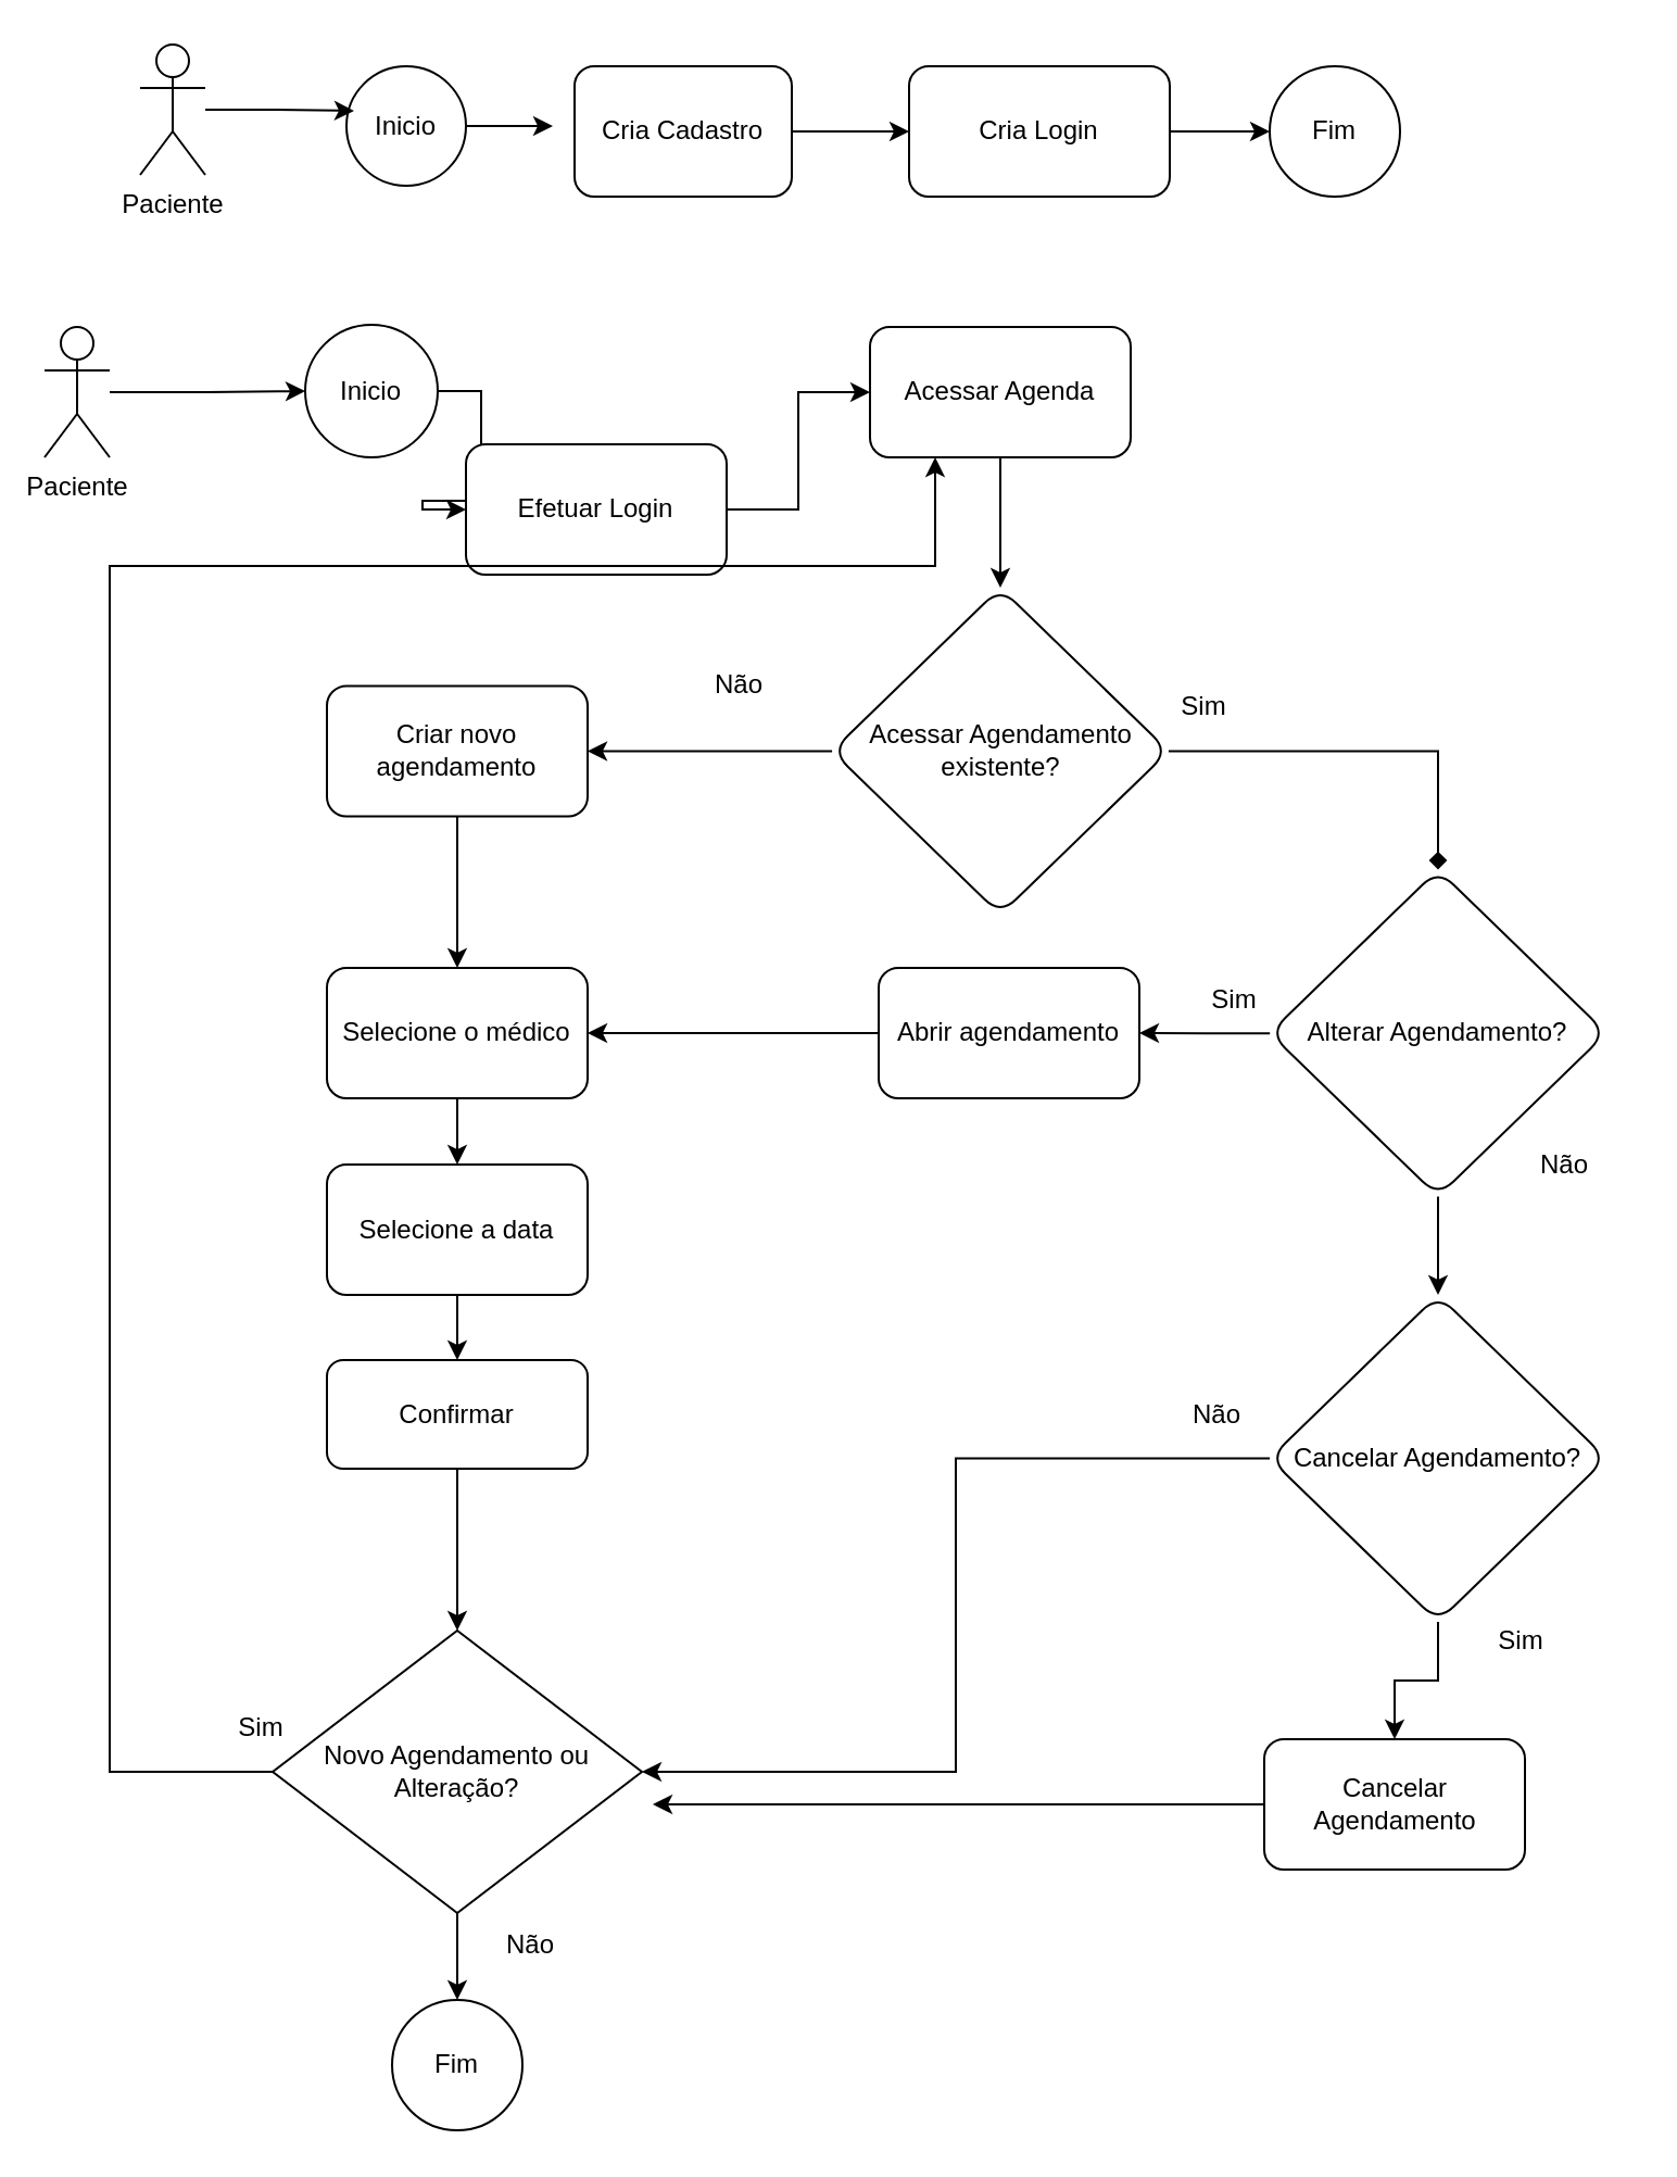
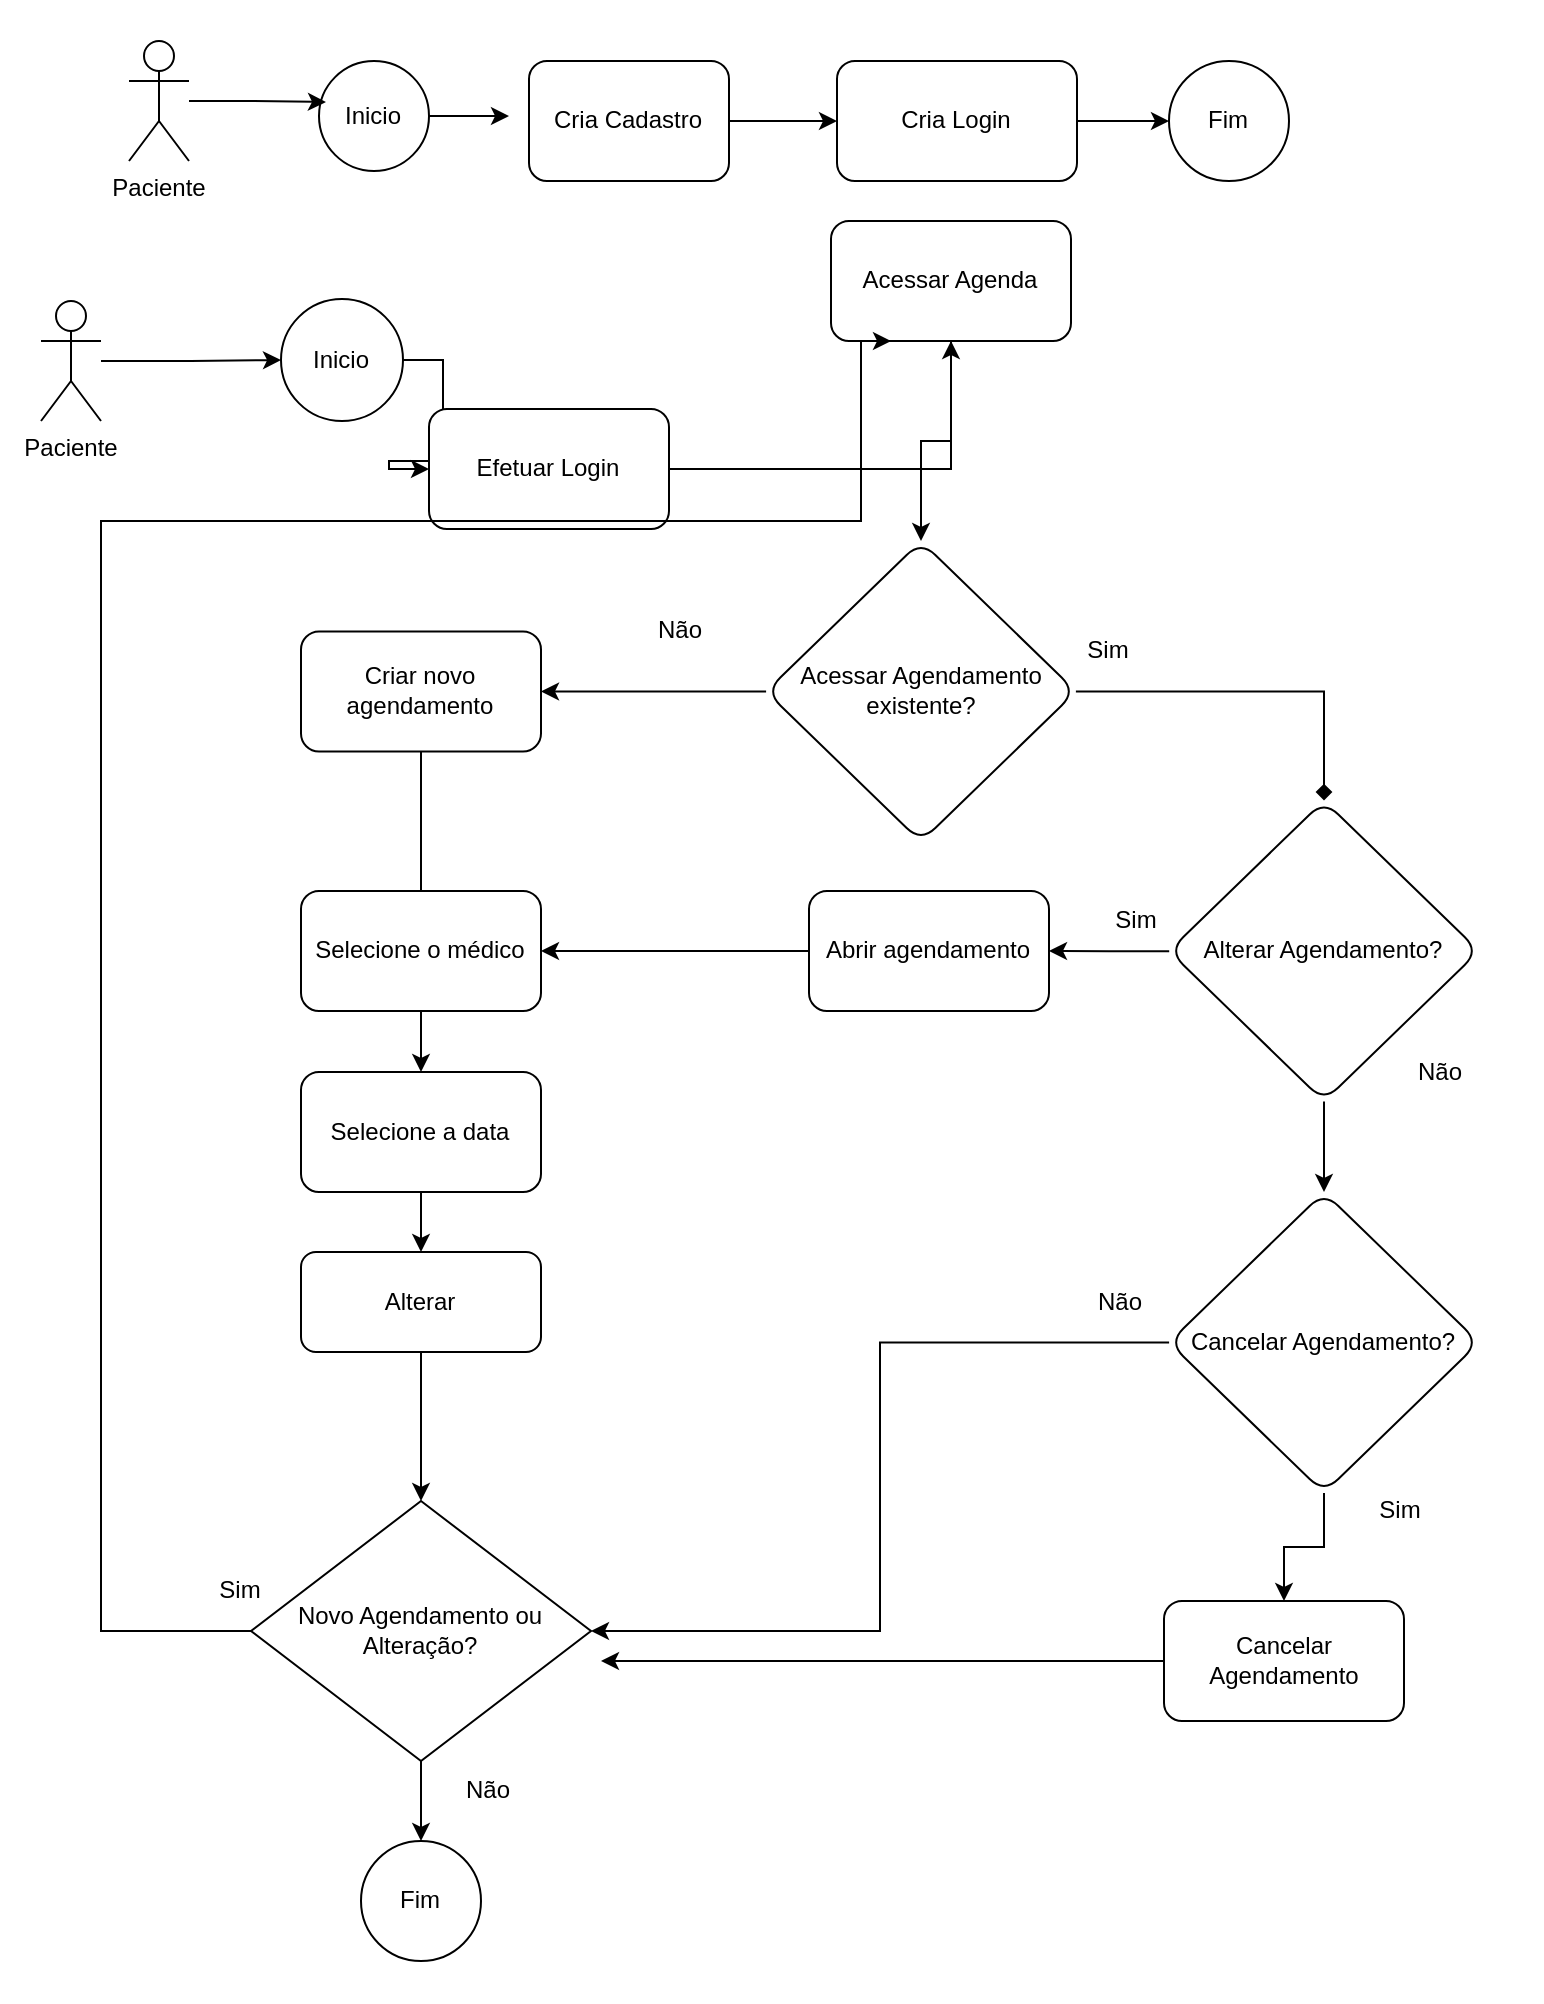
  <mxCell id="0" />
  <mxCell id="1" parent="0" />
  <mxCell id="2" value="Paciente" style="shape=umlActor;verticalLabelPosition=bottom;verticalAlign=top;html=1;outlineConnect=0;" vertex="1" parent="1"><mxGeometry x="64" y="20" width="30" height="60" as="geometry" /></mxCell>
  <mxCell id="3" style="edgeStyle=orthogonalEdgeStyle;rounded=0;orthogonalLoop=1;jettySize=auto;html=1;" edge="1" parent="1" source="4"><mxGeometry relative="1" as="geometry"><mxPoint x="254" y="57.5" as="targetPoint" /></mxGeometry></mxCell>
  <mxCell id="4" value="Inicio" style="ellipse;whiteSpace=wrap;html=1;aspect=fixed;" vertex="1" parent="1"><mxGeometry x="159" y="30" width="55" height="55" as="geometry" /></mxCell>
  <mxCell id="5" value="" style="edgeStyle=orthogonalEdgeStyle;rounded=0;orthogonalLoop=1;jettySize=auto;html=1;" edge="1" parent="1" source="6" target="8"><mxGeometry relative="1" as="geometry" /></mxCell>
  <mxCell id="6" value="Cria Cadastro" style="rounded=1;whiteSpace=wrap;html=1;" vertex="1" parent="1"><mxGeometry x="264" y="30" width="100" height="60" as="geometry" /></mxCell>
  <mxCell id="7" value="" style="edgeStyle=orthogonalEdgeStyle;rounded=0;orthogonalLoop=1;jettySize=auto;html=1;" edge="1" parent="1" source="8" target="9"><mxGeometry relative="1" as="geometry" /></mxCell>
  <mxCell id="8" value="Cria Login" style="rounded=1;whiteSpace=wrap;html=1;" vertex="1" parent="1"><mxGeometry x="418" y="30" width="120" height="60" as="geometry" /></mxCell>
  <mxCell id="9" value="Fim" style="ellipse;whiteSpace=wrap;html=1;aspect=fixed;" vertex="1" parent="1"><mxGeometry x="584" y="30" width="60" height="60" as="geometry" /></mxCell>
  <mxCell id="10" style="edgeStyle=orthogonalEdgeStyle;rounded=0;orthogonalLoop=1;jettySize=auto;html=1;entryX=0.063;entryY=0.373;entryDx=0;entryDy=0;entryPerimeter=0;" edge="1" parent="1" source="2" target="4"><mxGeometry relative="1" as="geometry" /></mxCell>
  <mxCell id="11" value="" style="edgeStyle=orthogonalEdgeStyle;rounded=0;orthogonalLoop=1;jettySize=auto;html=1;" edge="1" parent="1" source="12" target="14"><mxGeometry relative="1" as="geometry" /></mxCell>
  <mxCell id="12" value="Paciente" style="shape=umlActor;verticalLabelPosition=bottom;verticalAlign=top;html=1;outlineConnect=0;" vertex="1" parent="1"><mxGeometry x="20" y="150" width="30" height="60" as="geometry" /></mxCell>
  <mxCell id="13" value="" style="edgeStyle=orthogonalEdgeStyle;rounded=0;orthogonalLoop=1;jettySize=auto;html=1;" edge="1" parent="1" source="14" target="16"><mxGeometry relative="1" as="geometry" /></mxCell>
  <mxCell id="14" value="Inicio" style="ellipse;whiteSpace=wrap;html=1;aspect=fixed;" vertex="1" parent="1"><mxGeometry x="140" y="149" width="61" height="61" as="geometry" /></mxCell>
  <mxCell id="15" value="" style="edgeStyle=orthogonalEdgeStyle;rounded=0;orthogonalLoop=1;jettySize=auto;html=1;" edge="1" parent="1" source="16" target="18"><mxGeometry relative="1" as="geometry" /></mxCell>
  <mxCell id="16" value="Efetuar Login" style="rounded=1;whiteSpace=wrap;html=1;" vertex="1" parent="1"><mxGeometry x="214" y="204" width="120" height="60" as="geometry" /></mxCell>
  <mxCell id="17" value="" style="edgeStyle=orthogonalEdgeStyle;rounded=0;orthogonalLoop=1;jettySize=auto;html=1;" edge="1" parent="1" source="18" target="21"><mxGeometry relative="1" as="geometry" /></mxCell>
- <mxCell id="18" value="Acessar Agenda" style="whiteSpace=wrap;html=1;rounded=1;" vertex="1" parent="1"><mxGeometry x="400" y="150" width="120" height="60" as="geometry" /></mxCell>
+ <mxCell id="18" value="Acessar Agenda" style="whiteSpace=wrap;html=1;rounded=1;" vertex="1" parent="1"><mxGeometry x="415" y="110" width="120" height="60" as="geometry" /></mxCell>
  <mxCell id="19" value="" style="edgeStyle=orthogonalEdgeStyle;rounded=0;orthogonalLoop=1;jettySize=auto;html=1;entryX=0.5;entryY=0;entryDx=0;entryDy=0;endArrow=diamond;" edge="1" parent="1" source="21" target="36"><mxGeometry relative="1" as="geometry"><mxPoint x="610" y="345.3" as="targetPoint" /></mxGeometry></mxCell>
  <mxCell id="20" value="" style="edgeStyle=orthogonalEdgeStyle;rounded=0;orthogonalLoop=1;jettySize=auto;html=1;entryX=1;entryY=0.5;entryDx=0;entryDy=0;" edge="1" parent="1" source="21" target="38"><mxGeometry relative="1" as="geometry" /></mxCell>
  <mxCell id="21" value="Acessar Agendamento existente?" style="rhombus;whiteSpace=wrap;html=1;rounded=1;" vertex="1" parent="1"><mxGeometry x="382.5" y="270" width="155" height="150.5" as="geometry" /></mxCell>
  <mxCell id="22" value="" style="edgeStyle=orthogonalEdgeStyle;rounded=0;orthogonalLoop=1;jettySize=auto;html=1;" edge="1" parent="1" source="23" target="25"><mxGeometry relative="1" as="geometry" /></mxCell>
  <mxCell id="23" value="Selecione o médico" style="whiteSpace=wrap;html=1;rounded=1;" vertex="1" parent="1"><mxGeometry x="150" y="445" width="120" height="60" as="geometry" /></mxCell>
  <mxCell id="24" value="" style="edgeStyle=orthogonalEdgeStyle;rounded=0;orthogonalLoop=1;jettySize=auto;html=1;" edge="1" parent="1" source="25" target="27"><mxGeometry relative="1" as="geometry" /></mxCell>
  <mxCell id="25" value="Selecione a data" style="whiteSpace=wrap;html=1;rounded=1;" vertex="1" parent="1"><mxGeometry x="150" y="535.5" width="120" height="60" as="geometry" /></mxCell>
  <mxCell id="26" style="edgeStyle=orthogonalEdgeStyle;rounded=0;orthogonalLoop=1;jettySize=auto;html=1;" edge="1" parent="1" source="27" target="30"><mxGeometry relative="1" as="geometry" /></mxCell>
- <mxCell id="27" value="Confirmar" style="whiteSpace=wrap;html=1;rounded=1;" vertex="1" parent="1"><mxGeometry x="150" y="625.5" width="120" height="50" as="geometry" /></mxCell>
+ <mxCell id="27" value="Alterar" style="whiteSpace=wrap;html=1;rounded=1;" vertex="1" parent="1"><mxGeometry x="150" y="625.5" width="120" height="50" as="geometry" /></mxCell>
  <mxCell id="28" value="" style="edgeStyle=orthogonalEdgeStyle;rounded=0;orthogonalLoop=1;jettySize=auto;html=1;" edge="1" parent="1" source="30" target="31"><mxGeometry relative="1" as="geometry" /></mxCell>
  <mxCell id="29" style="edgeStyle=orthogonalEdgeStyle;rounded=0;orthogonalLoop=1;jettySize=auto;html=1;entryX=0.25;entryY=1;entryDx=0;entryDy=0;" edge="1" parent="1" source="30" target="18"><mxGeometry relative="1" as="geometry"><Array as="points"><mxPoint x="50" y="815" /><mxPoint x="50" y="260" /><mxPoint x="430" y="260" /></Array></mxGeometry></mxCell>
  <mxCell id="30" value="Novo Agendamento ou Alteração?" style="rhombus;whiteSpace=wrap;html=1;" vertex="1" parent="1"><mxGeometry x="125" y="750" width="170" height="130" as="geometry" /></mxCell>
  <mxCell id="31" value="Fim" style="ellipse;whiteSpace=wrap;html=1;aspect=fixed;" vertex="1" parent="1"><mxGeometry x="180" y="920" width="60" height="60" as="geometry" /></mxCell>
  <mxCell id="32" value="Não" style="text;html=1;align=center;verticalAlign=middle;whiteSpace=wrap;rounded=0;" vertex="1" parent="1"><mxGeometry x="310" y="300" width="60" height="30" as="geometry" /></mxCell>
  <mxCell id="33" value="Sim" style="text;html=1;align=center;verticalAlign=middle;whiteSpace=wrap;rounded=0;" vertex="1" parent="1"><mxGeometry x="90" y="780" width="60" height="30" as="geometry" /></mxCell>
  <mxCell id="34" value="" style="edgeStyle=orthogonalEdgeStyle;rounded=0;orthogonalLoop=1;jettySize=auto;html=1;" edge="1" parent="1" source="36" target="42"><mxGeometry relative="1" as="geometry" /></mxCell>
  <mxCell id="35" value="" style="edgeStyle=orthogonalEdgeStyle;rounded=0;orthogonalLoop=1;jettySize=auto;html=1;" edge="1" parent="1" source="36" target="48"><mxGeometry relative="1" as="geometry" /></mxCell>
  <mxCell id="36" value="Alterar Agendamento?" style="rhombus;whiteSpace=wrap;html=1;rounded=1;" vertex="1" parent="1"><mxGeometry x="584" y="399.75" width="155" height="150.5" as="geometry" /></mxCell>
- <mxCell id="37" value="" style="edgeStyle=orthogonalEdgeStyle;rounded=0;orthogonalLoop=1;jettySize=auto;html=1;" edge="1" parent="1" source="38" target="23"><mxGeometry relative="1" as="geometry" /></mxCell>
+ <mxCell id="37" value="" style="edgeStyle=orthogonalEdgeStyle;rounded=0;orthogonalLoop=1;jettySize=auto;html=1;endArrow=none;" edge="1" parent="1" source="38" target="23"><mxGeometry relative="1" as="geometry" /></mxCell>
  <mxCell id="38" value="Criar novo agendamento" style="rounded=1;whiteSpace=wrap;html=1;" vertex="1" parent="1"><mxGeometry x="150" y="315.25" width="120" height="60" as="geometry" /></mxCell>
  <mxCell id="39" value="Não" style="text;html=1;align=center;verticalAlign=middle;whiteSpace=wrap;rounded=0;" vertex="1" parent="1"><mxGeometry x="214" y="880" width="60" height="30" as="geometry" /></mxCell>
  <mxCell id="40" value="Sim" style="text;html=1;align=center;verticalAlign=middle;whiteSpace=wrap;rounded=0;" vertex="1" parent="1"><mxGeometry x="524" y="310" width="60" height="30" as="geometry" /></mxCell>
  <mxCell id="41" style="edgeStyle=orthogonalEdgeStyle;rounded=0;orthogonalLoop=1;jettySize=auto;html=1;entryX=1;entryY=0.5;entryDx=0;entryDy=0;" edge="1" parent="1" source="42" target="23"><mxGeometry relative="1" as="geometry" /></mxCell>
  <mxCell id="42" value="Abrir agendamento" style="rounded=1;whiteSpace=wrap;html=1;" vertex="1" parent="1"><mxGeometry x="404" y="445" width="120" height="60" as="geometry" /></mxCell>
  <mxCell id="43" style="edgeStyle=orthogonalEdgeStyle;rounded=0;orthogonalLoop=1;jettySize=auto;html=1;exitX=0.5;exitY=1;exitDx=0;exitDy=0;" edge="1" parent="1" source="40" target="40"><mxGeometry relative="1" as="geometry" /></mxCell>
  <mxCell id="44" value="Sim" style="text;html=1;align=center;verticalAlign=middle;whiteSpace=wrap;rounded=0;" vertex="1" parent="1"><mxGeometry x="537.5" y="445" width="60" height="30" as="geometry" /></mxCell>
  <mxCell id="45" value="Não" style="text;html=1;align=center;verticalAlign=middle;whiteSpace=wrap;rounded=0;" vertex="1" parent="1"><mxGeometry x="690" y="521" width="60" height="30" as="geometry" /></mxCell>
  <mxCell id="46" style="edgeStyle=orthogonalEdgeStyle;rounded=0;orthogonalLoop=1;jettySize=auto;html=1;entryX=1;entryY=0.5;entryDx=0;entryDy=0;" edge="1" parent="1" source="48" target="30"><mxGeometry relative="1" as="geometry" /></mxCell>
  <mxCell id="47" value="" style="edgeStyle=orthogonalEdgeStyle;rounded=0;orthogonalLoop=1;jettySize=auto;html=1;" edge="1" parent="1" source="48" target="52"><mxGeometry relative="1" as="geometry" /></mxCell>
  <mxCell id="48" value="Cancelar Agendamento?" style="rhombus;whiteSpace=wrap;html=1;rounded=1;" vertex="1" parent="1"><mxGeometry x="584" y="595.5" width="155" height="150.5" as="geometry" /></mxCell>
  <mxCell id="49" value="Não" style="text;html=1;align=center;verticalAlign=middle;whiteSpace=wrap;rounded=0;" vertex="1" parent="1"><mxGeometry x="530" y="635.5" width="60" height="30" as="geometry" /></mxCell>
  <mxCell id="50" value="Sim" style="text;html=1;align=center;verticalAlign=middle;whiteSpace=wrap;rounded=0;" vertex="1" parent="1"><mxGeometry x="670" y="740" width="60" height="30" as="geometry" /></mxCell>
  <mxCell id="51" style="edgeStyle=orthogonalEdgeStyle;rounded=0;orthogonalLoop=1;jettySize=auto;html=1;" edge="1" parent="1" source="52"><mxGeometry relative="1" as="geometry"><mxPoint x="300" y="830" as="targetPoint" /></mxGeometry></mxCell>
  <mxCell id="52" value="Cancelar Agendamento" style="rounded=1;whiteSpace=wrap;html=1;" vertex="1" parent="1"><mxGeometry x="581.5" y="800" width="120" height="60" as="geometry" /></mxCell>
